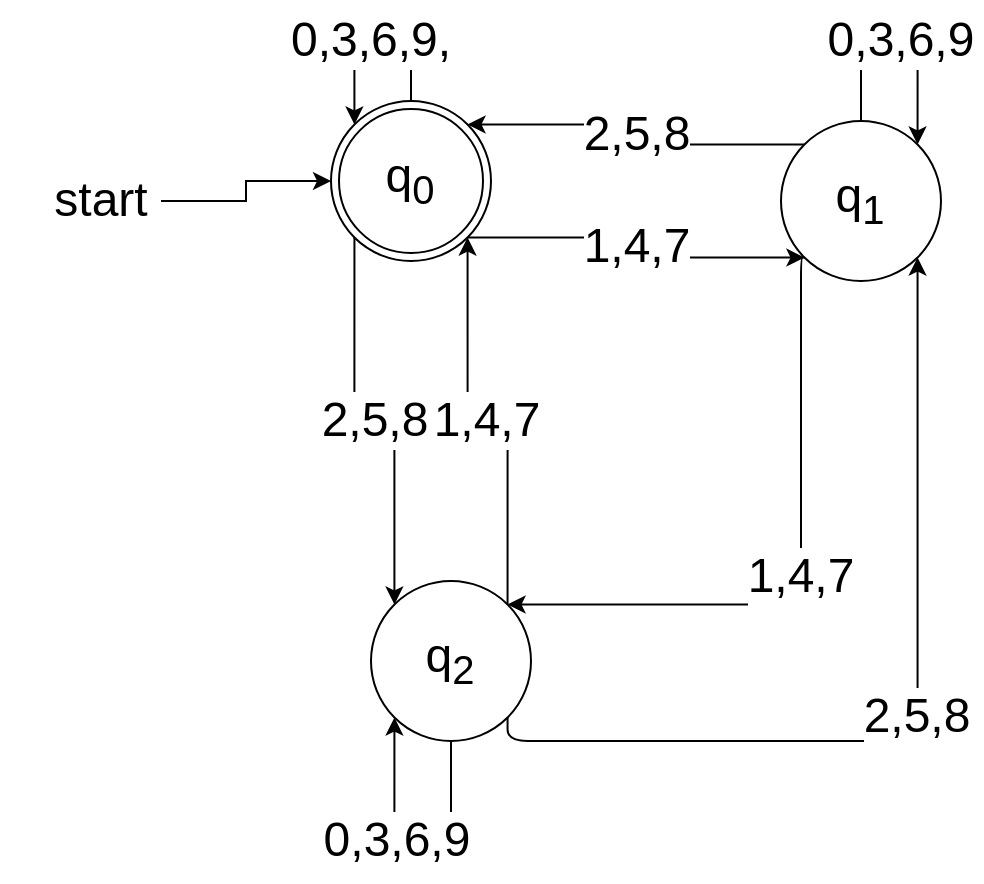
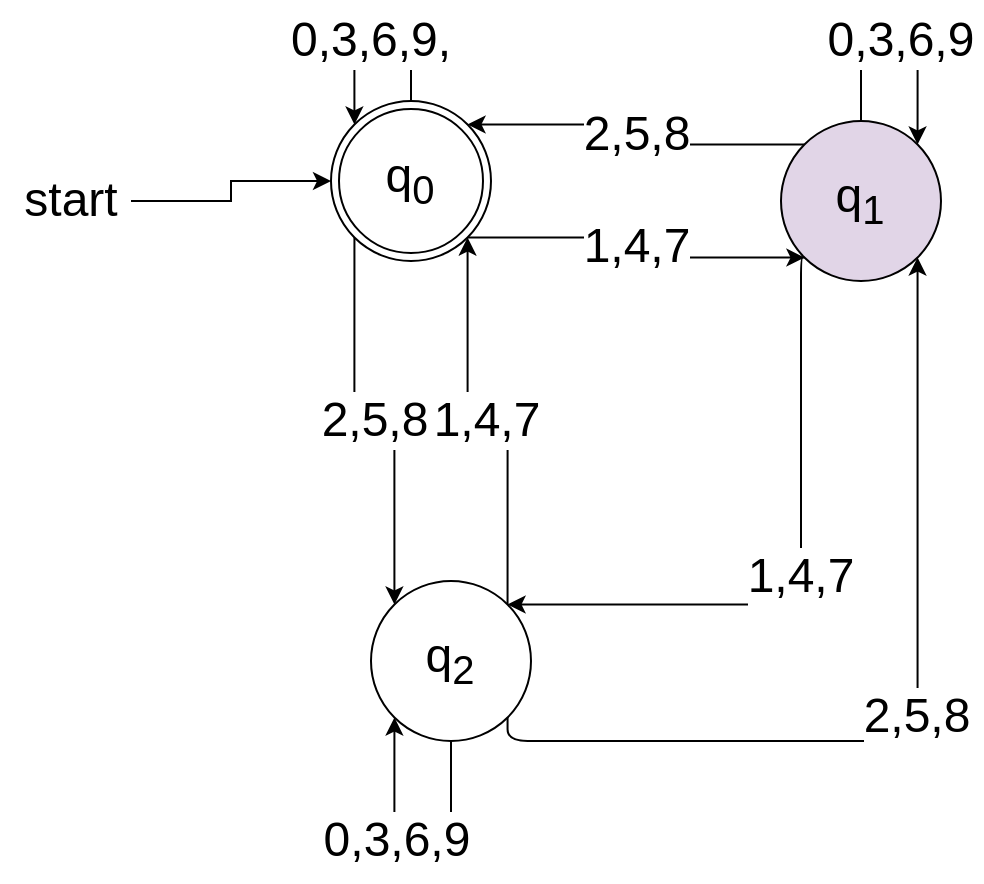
  <mxCell id="0" />
  <mxCell id="1" parent="0" />
  <mxCell id="2" value="1,4,7" style="edgeStyle=orthogonalEdgeStyle;rounded=0;orthogonalLoop=1;jettySize=auto;html=1;exitX=1;exitY=0;exitDx=0;exitDy=0;entryX=1;entryY=1;entryDx=0;entryDy=0;fontSize=24;" edge="1" parent="1" source="3" target="8"><mxGeometry relative="1" as="geometry" /></mxCell>
  <mxCell id="3" value="q&lt;sub&gt;2&lt;/sub&gt;" style="ellipse;whiteSpace=wrap;html=1;aspect=fixed;fontSize=24;" vertex="1" parent="1"><mxGeometry x="185" y="290" width="80" height="80" as="geometry" /></mxCell>
  <mxCell id="4" value="2,5,8" style="edgeStyle=orthogonalEdgeStyle;rounded=0;orthogonalLoop=1;jettySize=auto;html=1;exitX=0;exitY=0;exitDx=0;exitDy=0;entryX=1;entryY=0;entryDx=0;entryDy=0;fontSize=24;" edge="1" parent="1" source="5" target="8"><mxGeometry relative="1" as="geometry" /></mxCell>
- <mxCell id="5" value="q&lt;sub&gt;1&lt;/sub&gt;" style="ellipse;whiteSpace=wrap;html=1;aspect=fixed;fontSize=24;" vertex="1" parent="1"><mxGeometry x="390" y="60" width="80" height="80" as="geometry" /></mxCell>
+ <mxCell id="5" value="q&lt;sub&gt;1&lt;/sub&gt;" style="ellipse;whiteSpace=wrap;html=1;aspect=fixed;fontSize=24;fillColor=#e1d5e7;" vertex="1" parent="1"><mxGeometry x="390" y="60" width="80" height="80" as="geometry" /></mxCell>
  <mxCell id="6" value="2,5,8" style="edgeStyle=orthogonalEdgeStyle;rounded=0;orthogonalLoop=1;jettySize=auto;html=1;exitX=0;exitY=1;exitDx=0;exitDy=0;entryX=0;entryY=0;entryDx=0;entryDy=0;fontSize=24;" edge="1" parent="1" source="8" target="3"><mxGeometry relative="1" as="geometry" /></mxCell>
  <mxCell id="7" value="1,4,7" style="edgeStyle=orthogonalEdgeStyle;rounded=0;orthogonalLoop=1;jettySize=auto;html=1;exitX=1;exitY=1;exitDx=0;exitDy=0;entryX=0;entryY=1;entryDx=0;entryDy=0;fontSize=24;" edge="1" parent="1" source="8" target="5"><mxGeometry relative="1" as="geometry" /></mxCell>
  <mxCell id="8" value="q&lt;sub&gt;0&lt;/sub&gt;" style="ellipse;shape=doubleEllipse;whiteSpace=wrap;html=1;aspect=fixed;fontSize=24;" vertex="1" parent="1"><mxGeometry x="165" y="50" width="80" height="80" as="geometry" /></mxCell>
  <mxCell id="9" style="edgeStyle=orthogonalEdgeStyle;rounded=0;orthogonalLoop=1;jettySize=auto;html=1;fontSize=24;" edge="1" parent="1" source="10" target="8"><mxGeometry relative="1" as="geometry" /></mxCell>
- <mxCell id="10" value="start" style="text;html=1;align=center;verticalAlign=middle;resizable=0;points=[];autosize=1;fontSize=24;" vertex="1" parent="1"><mxGeometry x="20" y="85" width="60" height="30" as="geometry" /></mxCell>
+ <mxCell id="10" value="start" style="text;html=1;align=center;verticalAlign=middle;resizable=0;points=[];autosize=1;fontSize=24;" vertex="1" parent="1"><mxGeometry x="5" y="85" width="60" height="30" as="geometry" /></mxCell>
  <mxCell id="11" value="1,4,7" style="edgeStyle=elbowEdgeStyle;elbow=horizontal;endArrow=classic;html=1;entryX=1;entryY=0;entryDx=0;entryDy=0;exitX=0;exitY=1;exitDx=0;exitDy=0;fontSize=24;" edge="1" parent="1" source="5" target="3"><mxGeometry width="50" height="50" relative="1" as="geometry"><mxPoint x="280" y="210" as="sourcePoint" /><mxPoint x="330" y="160" as="targetPoint" /><Array as="points"><mxPoint x="400" y="220" /></Array></mxGeometry></mxCell>
  <mxCell id="12" value="2,5,8" style="edgeStyle=elbowEdgeStyle;elbow=vertical;endArrow=classic;html=1;entryX=1;entryY=1;entryDx=0;entryDy=0;exitX=1;exitY=1;exitDx=0;exitDy=0;fontSize=24;" edge="1" parent="1" source="3" target="5"><mxGeometry width="50" height="50" relative="1" as="geometry"><mxPoint x="280" y="210" as="sourcePoint" /><mxPoint x="330" y="160" as="targetPoint" /><Array as="points"><mxPoint x="320" y="370" /></Array></mxGeometry></mxCell>
  <mxCell id="13" value="0,3,6,9" style="edgeStyle=segmentEdgeStyle;endArrow=classic;html=1;entryX=1;entryY=0;entryDx=0;entryDy=0;fontSize=24;" edge="1" parent="1" target="5"><mxGeometry width="50" height="50" relative="1" as="geometry"><mxPoint x="430" y="60" as="sourcePoint" /><mxPoint x="480" y="70" as="targetPoint" /><Array as="points"><mxPoint x="430" y="20" /><mxPoint x="458" y="20" /></Array></mxGeometry></mxCell>
  <mxCell id="14" value="0,3,6,9," style="edgeStyle=segmentEdgeStyle;endArrow=classic;html=1;exitX=0.5;exitY=0;exitDx=0;exitDy=0;entryX=0;entryY=0;entryDx=0;entryDy=0;fontSize=24;" edge="1" parent="1" source="8" target="8"><mxGeometry width="50" height="50" relative="1" as="geometry"><mxPoint x="160" y="20" as="sourcePoint" /><mxPoint x="150" y="40" as="targetPoint" /><Array as="points"><mxPoint x="190" y="20" /><mxPoint x="162" y="20" /></Array></mxGeometry></mxCell>
  <mxCell id="15" value="0,3,6,9" style="edgeStyle=segmentEdgeStyle;endArrow=classic;html=1;entryX=0;entryY=1;entryDx=0;entryDy=0;exitX=0.5;exitY=1;exitDx=0;exitDy=0;fontSize=24;" edge="1" parent="1" source="3" target="3"><mxGeometry width="50" height="50" relative="1" as="geometry"><mxPoint x="150" y="450" as="sourcePoint" /><mxPoint x="200" y="400" as="targetPoint" /><Array as="points"><mxPoint x="190" y="420" /><mxPoint x="162" y="420" /></Array></mxGeometry></mxCell>
